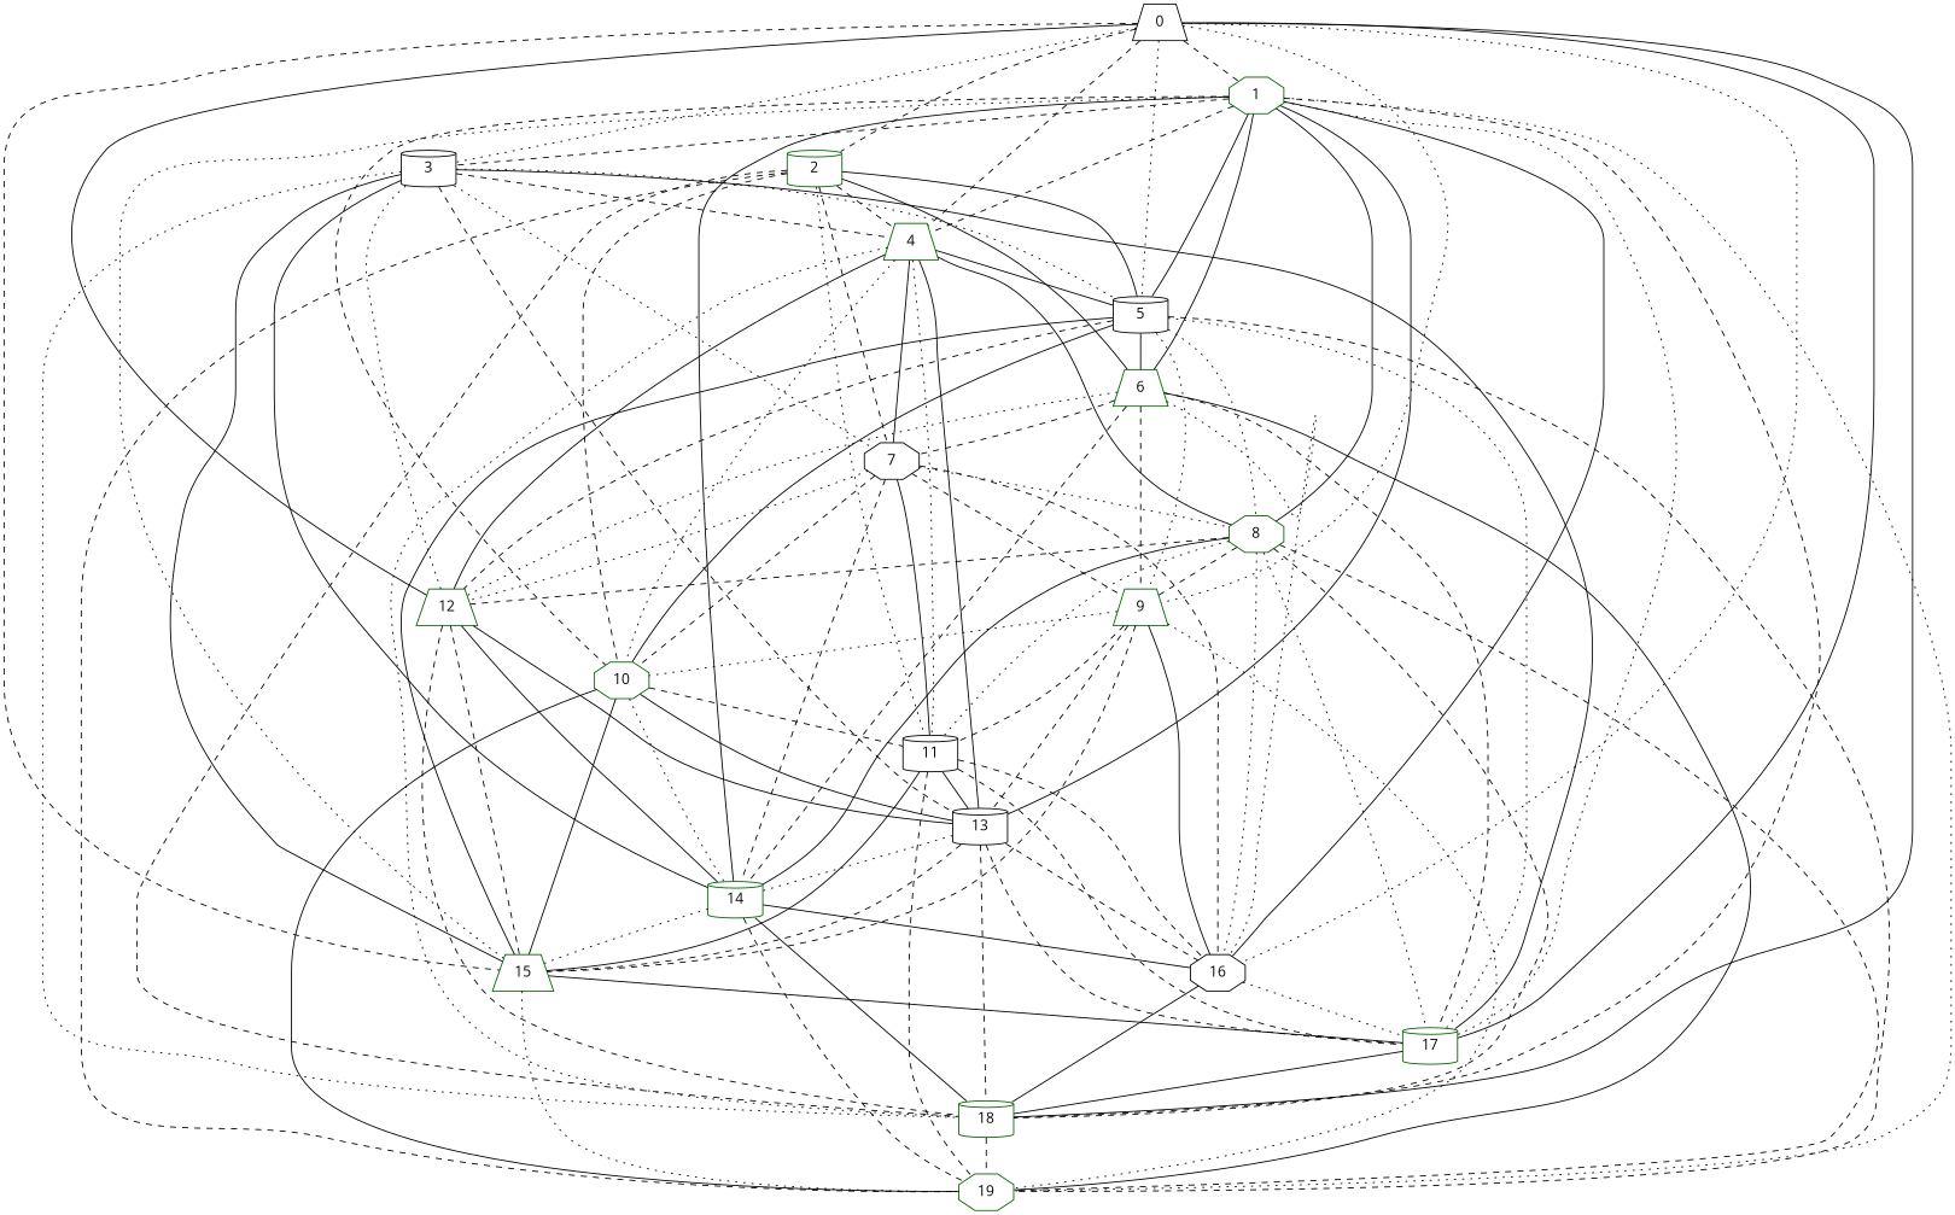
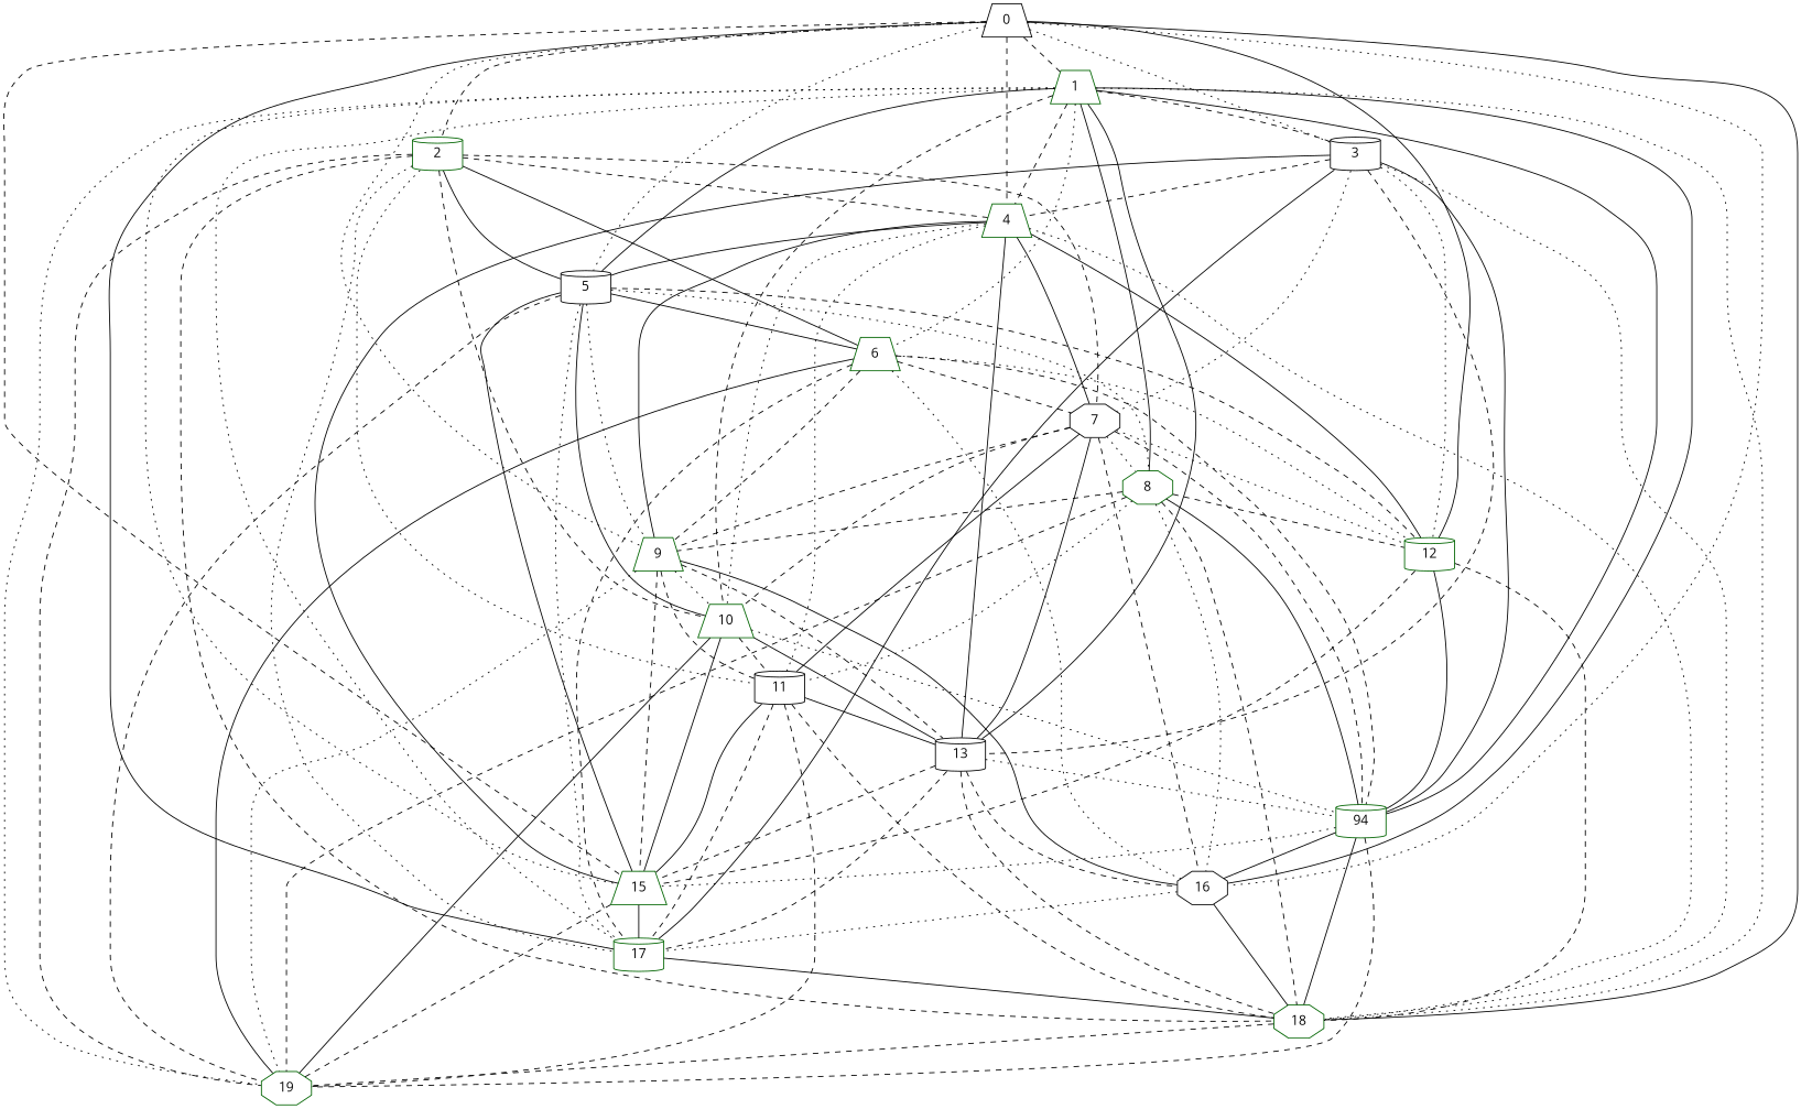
  graph {
    fontname="Open Sans"
    node [color=darkgreen fontname="Open Sans" shape=cylinder]
    edge [fontname="Open Sans" style=dashed]
    8 [shape=octagon]
    9 [shape=trapezium]
-   14
+   14 [label=94]
    11 [color=black]
-   12 [shape=trapezium]
-   18
+   12
+   18 [shape=octagon]
    16 [color=black shape=octagon]
    19 [shape=octagon]
    15 [shape=trapezium]
-   10 [shape=octagon]
+   10 [shape=trapezium]
    13 [color=black]
    17
    0 [color=black shape=trapezium]
-   1 [shape=octagon]
+   1 [shape=trapezium]
    3 [color=black]
    4 [shape=trapezium]
    5 [color=black]
    2
    6 [shape=trapezium]
    7 [color=black shape=octagon]
    8 -- 9
    8 -- 14 [style=solid]
    8 -- 11 [style=dotted]
    8 -- 12
    8 -- 18
    8 -- 16 [style=dotted]
    8 -- 19
    9 -- 11
    9 -- 16 [style=solid]
    9 -- 19 [style=dotted]
    9 -- 15
    9 -- 10 [style=dotted]
    9 -- 13
    14 -- 18 [style=solid]
    14 -- 16 [style=solid]
    14 -- 19
    14 -- 15 [style=dotted]
-   11 -- 16
+   11 -- 18
    11 -- 19
    11 -- 15 [style=solid]
    11 -- 13 [style=solid]
    11 -- 17
    12 -- 14 [style=solid]
    12 -- 18
    12 -- 15
-   12 -- 13 [style=solid]
+   7 -- 13 [style=solid]
    18 -- 19
    16 -- 18 [style=solid]
    16 -- 17 [style=dotted]
-   15 -- 19 [style=dotted]
+   15 -- 19
    15 -- 17 [style=solid]
    10 -- 14 [style=dotted]
    10 -- 11
    10 -- 19 [style=solid]
    10 -- 15 [style=solid]
    10 -- 13 [style=solid]
    13 -- 14 [style=dotted]
    13 -- 18
    13 -- 16
    13 -- 15
    13 -- 17
    17 -- 18 [style=solid]
    0 -- 9 [style=dotted]
    0 -- 12 [style=solid]
    0 -- 18 [style=solid]
    0 -- 16 [style=dotted]
    0 -- 15
    0 -- 17 [style=solid]
    0 -- 1
    0 -- 3 [style=dotted]
    0 -- 4
    0 -- 5 [style=dotted]
    0 -- 2
    1 -- 8 [style=solid]
    1 -- 14 [style=solid]
-   1 -- 18
+   1 -- 18 [style=dotted]
    1 -- 16 [style=solid]
    1 -- 19 [style=dotted]
    1 -- 15 [style=dotted]
    1 -- 10
    1 -- 13 [style=solid]
    1 -- 17 [style=dotted]
    1 -- 3
    1 -- 4
    1 -- 5 [style=solid]
-   1 -- 6 [style=solid]
+   1 -- 6 [style=dotted]
    3 -- 14 [style=solid]
    3 -- 12 [style=dotted]
    3 -- 18 [style=dotted]
    3 -- 15 [style=solid]
    3 -- 13
    3 -- 17 [style=solid]
    3 -- 4
-   3 -- 5 [style=dotted]
    3 -- 7 [style=dotted]
-   4 -- 8 [style=solid]
+   4 -- 9 [style=solid]
    4 -- 11 [style=dotted]
    4 -- 12 [style=solid]
    4 -- 18 [style=dotted]
    4 -- 10 [style=dotted]
    4 -- 13 [style=solid]
    4 -- 5 [style=solid]
    4 -- 7 [style=solid]
    5 -- 8 [style=dotted]
    5 -- 9 [style=dotted]
    5 -- 12
    5 -- 19
    5 -- 15 [style=solid]
    5 -- 10 [style=solid]
    5 -- 17 [style=dotted]
    5 -- 6 [style=solid]
    2 -- 11 [style=dotted]
    2 -- 18
    2 -- 19
    2 -- 10
-   8 -- 17 [style=dotted]
+   2 -- 17 [style=dotted]
    2 -- 4
    2 -- 5 [style=solid]
    2 -- 6 [style=solid]
    2 -- 7
    6 -- 9
    6 -- 14
    6 -- 12 [style=dotted]
    6 -- 16 [style=dotted]
    6 -- 19 [style=solid]
    6 -- 17
    6 -- 7
    7 -- 8 [style=dotted]
    7 -- 9
    7 -- 14
    7 -- 11 [style=solid]
    7 -- 12 [style=dotted]
    7 -- 16
    7 -- 10
  }
